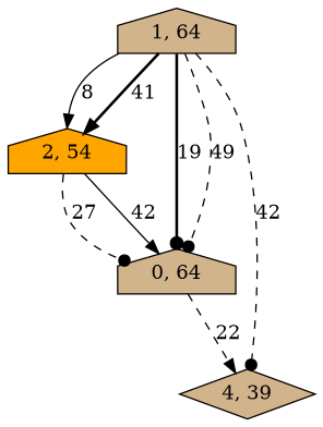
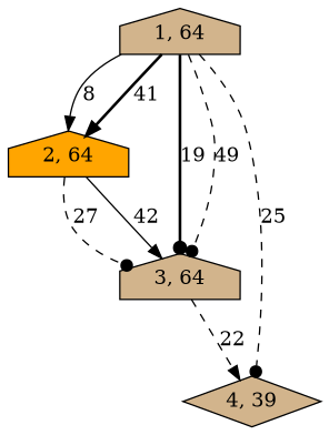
  digraph {
    node [fillcolor=tan shape=house style=filled]
    edge [arrowhead=normal style=dashed]
    n1 [label="1, 64"]
-   n2 [fillcolor=orange label="2, 54"]
-   n3 [label="0, 64"]
+   n2 [fillcolor=orange label="2, 64"]
+   n3 [label="3, 64"]
    n4 [label="4, 39" shape=diamond]
    n1 -> n2 [label=8 style=solid]
    n1 -> n2 [label=41 style=bold]
    n1 -> n3 [arrowhead=dot label=19 style=bold]
    n1 -> n3 [arrowhead=dot label=49]
-   n1 -> n4 [arrowhead=dot label=42]
+   n1 -> n4 [arrowhead=dot label=25]
    n2 -> n3 [arrowhead=dot label=27]
    n2 -> n3 [label=42 style=solid]
    n3 -> n4 [label=22]
  }
